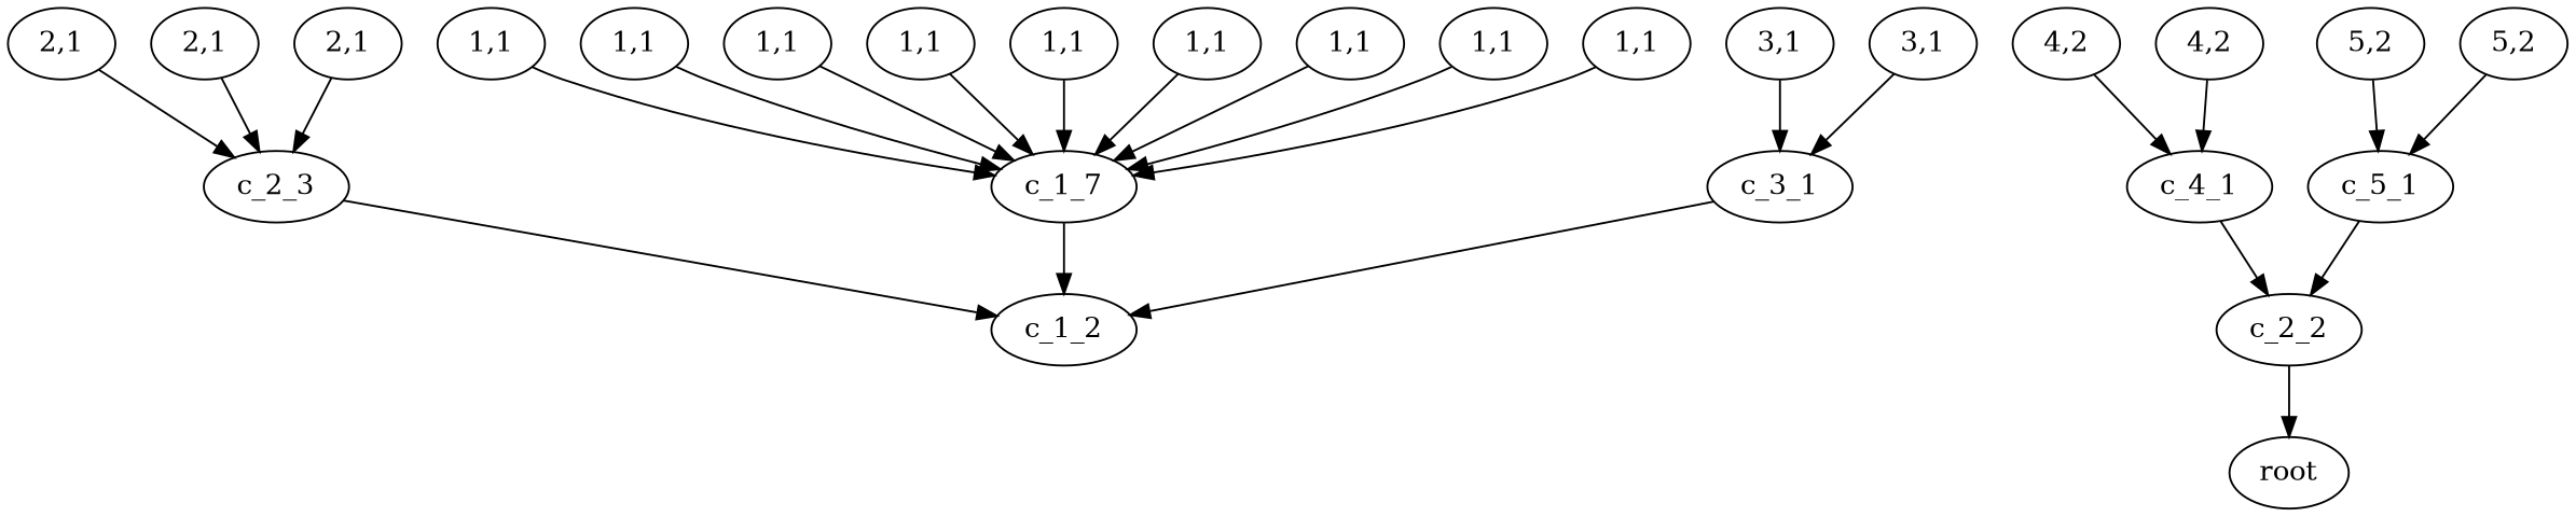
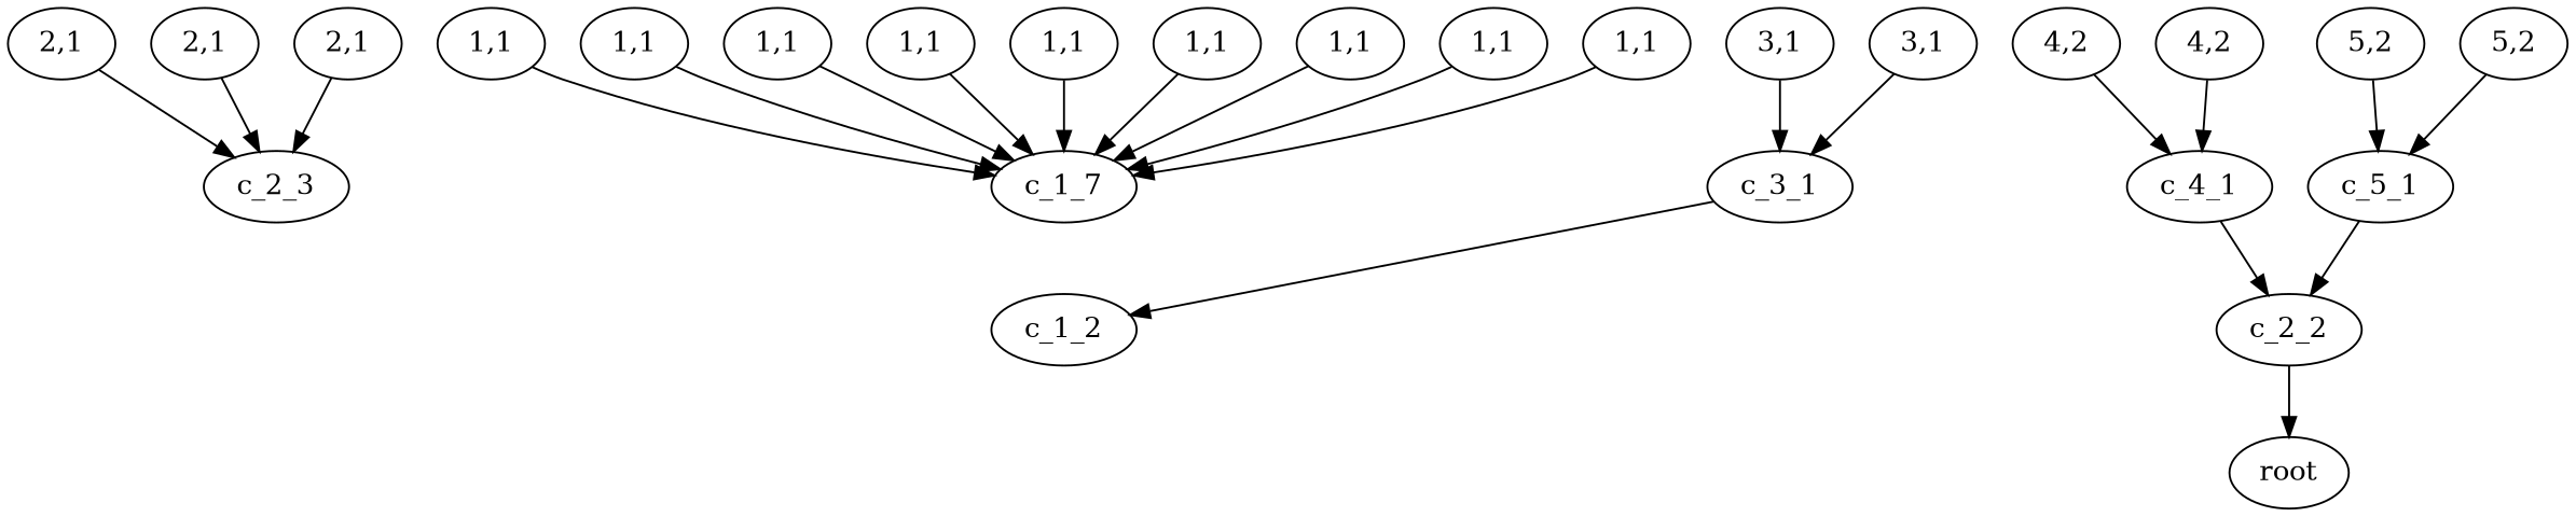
  digraph {
    n1 [label="1,1"]
    n2 [label=c_1_7]
    c_1_2
    n4 [label="1,1"]
    n5 [label="1,1"]
    n6 [label="1,1"]
    n7 [label="1,1"]
    n8 [label="1,1"]
    n9 [label="1,1"]
    n10 [label="1,1"]
    n11 [label="1,1"]
    n12 [label="2,1"]
    n13 [label=c_2_3]
    n14 [label="2,1"]
    n15 [label="2,1"]
    n16 [label="3,1"]
    c_3_1
    n18 [label="3,1"]
    n19 [label="4,2"]
    c_4_1
    c_2_2
    n22 [label="4,2"]
    n23 [label="5,2"]
    c_5_1
    n25 [label="5,2"]
    root
    n1 -> n2
-   n2 -> c_1_2
    n4 -> n2
    n5 -> n2
    n6 -> n2
    n7 -> n2
    n8 -> n2
    n9 -> n2
    n10 -> n2
    n11 -> n2
    n12 -> n13
-   n13 -> c_1_2
    n14 -> n13
    n15 -> n13
    n16 -> c_3_1
    c_3_1 -> c_1_2
    n18 -> c_3_1
    n19 -> c_4_1
    c_4_1 -> c_2_2
    c_2_2 -> root
    n22 -> c_4_1
    n23 -> c_5_1
    c_5_1 -> c_2_2
    n25 -> c_5_1
  }
